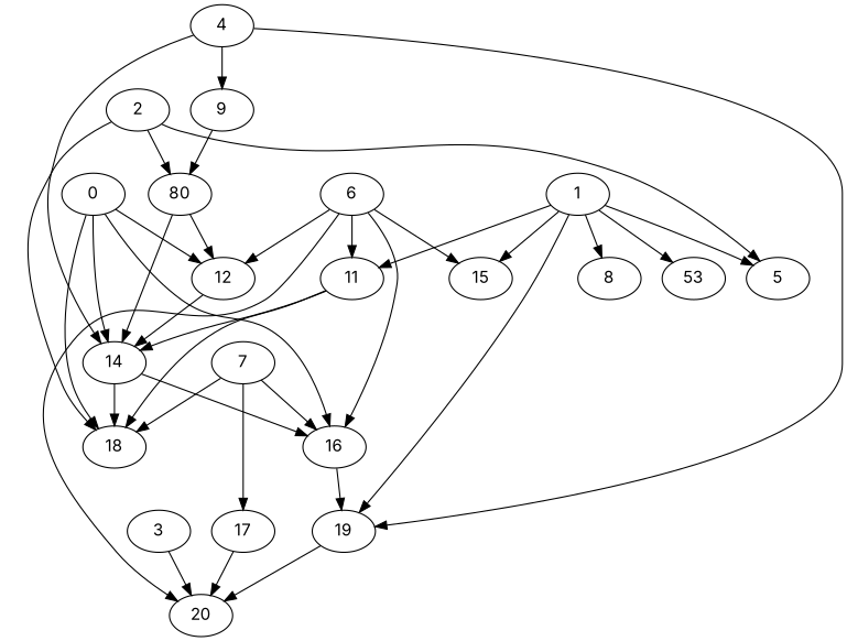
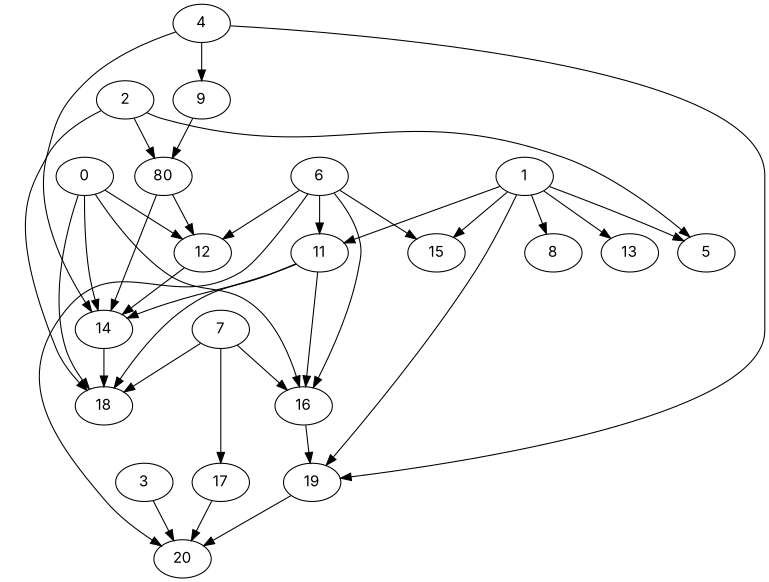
  digraph {
    fontname=Inter
    node [Weight=98 fontname=Inter]
    edge [Weight=8 fontname=Inter]
    12
    0 [Weight=164]
    14 [Weight=131]
    16 [Weight=147]
    18 [Weight=164]
    19 [Weight=82]
    20 [Weight=164]
    1
    5 [Weight=115]
    8 [Weight=147]
    11 [Weight=82]
-   13 [Weight=115 label=53]
+   13 [Weight=115]
    15 [Weight=65]
    2 [Weight=115]
    n15 [Weight=82 label=80]
    3 [Weight=33]
    4 [Weight=65]
    9 [Weight=131]
    6 [Weight=49]
    7 [Weight=147]
    17
    12 -> 14 [Weight=9]
    0 -> 12 [Weight=9]
    0 -> 14 [Weight=6]
    0 -> 16
    0 -> 18 [Weight=4]
    14 -> 18 [Weight=6]
    16 -> 19 [Weight=9]
    19 -> 20 [Weight=6]
    1 -> 19 [Weight=2]
    1 -> 5 [Weight=4]
    1 -> 8 [Weight=9]
    1 -> 11 [Weight=9]
    1 -> 13 [Weight=4]
    1 -> 15
    11 -> 14 [Weight=4]
-   14 -> 16 [Weight=2]
+   11 -> 16 [Weight=2]
    11 -> 18 [Weight=2]
    2 -> 18 [Weight=5]
    2 -> 5 [Weight=6]
    2 -> n15 [Weight=7]
    n15 -> 12
    n15 -> 14 [Weight=2]
    3 -> 20 [Weight=2]
    4 -> 14 [Weight=10]
    4 -> 19 [Weight=4]
    4 -> 9
    9 -> n15
    6 -> 12 [Weight=9]
    6 -> 16 [Weight=5]
    6 -> 20 [Weight=4]
    6 -> 11 [Weight=2]
    6 -> 15 [Weight=4]
    7 -> 16
    7 -> 18 [Weight=5]
    7 -> 17
    17 -> 20 [Weight=7]
  }
